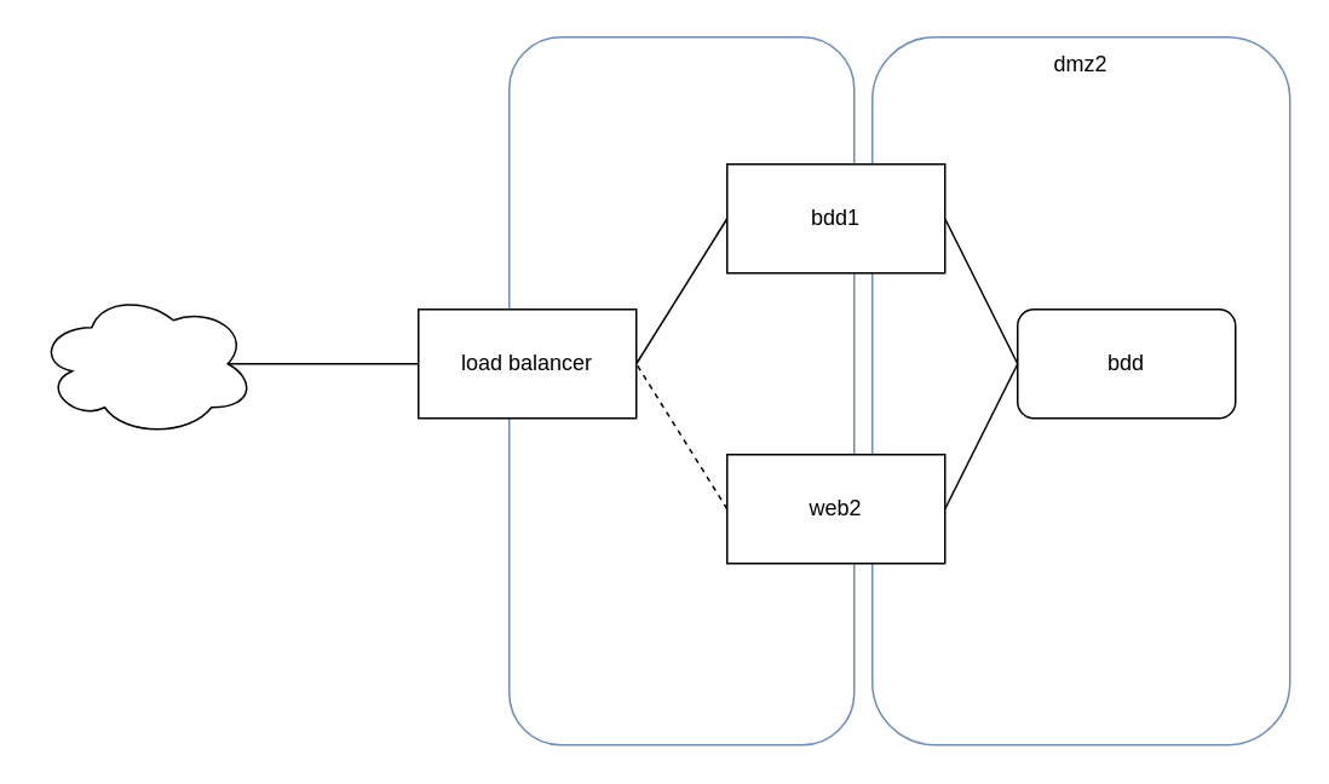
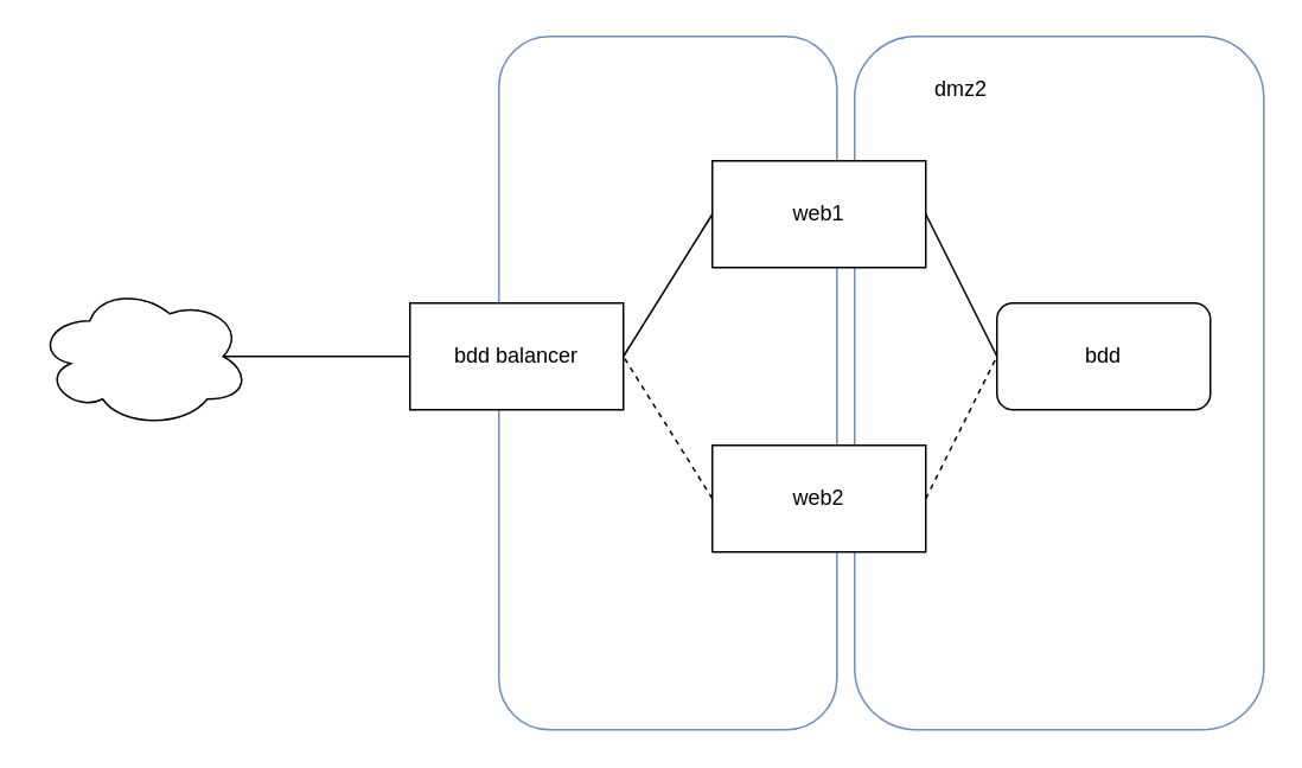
  <mxCell id="0" />
  <mxCell id="1" parent="0" />
  <mxCell id="2" value="" style="rounded=1;whiteSpace=wrap;html=1;fillColor=none;strokeColor=#6c8ebf;" vertex="1" parent="1"><mxGeometry x="480" y="20" width="230" height="390" as="geometry" /></mxCell>
  <mxCell id="3" value="" style="rounded=1;whiteSpace=wrap;html=1;fillColor=none;strokeColor=#6c8ebf;" vertex="1" parent="1"><mxGeometry x="280" y="20" width="190" height="390" as="geometry" /></mxCell>
  <mxCell id="4" value="" style="ellipse;shape=cloud;whiteSpace=wrap;html=1;" vertex="1" parent="1"><mxGeometry x="20" y="160" width="120" height="80" as="geometry" /></mxCell>
- <mxCell id="5" value="load balancer" style="rounded=0;whiteSpace=wrap;html=1;" vertex="1" parent="1"><mxGeometry x="230" y="170" width="120" height="60" as="geometry" /></mxCell>
- <mxCell id="6" value="bdd1" style="rounded=0;whiteSpace=wrap;html=1;" vertex="1" parent="1"><mxGeometry x="400" y="90" width="120" height="60" as="geometry" /></mxCell>
+ <mxCell id="5" value="bdd balancer" style="rounded=0;whiteSpace=wrap;html=1;" vertex="1" parent="1"><mxGeometry x="230" y="170" width="120" height="60" as="geometry" /></mxCell>
+ <mxCell id="6" value="web1" style="rounded=0;whiteSpace=wrap;html=1;" vertex="1" parent="1"><mxGeometry x="400" y="90" width="120" height="60" as="geometry" /></mxCell>
  <mxCell id="7" value="web2" style="rounded=0;whiteSpace=wrap;html=1;" vertex="1" parent="1"><mxGeometry x="400" y="250" width="120" height="60" as="geometry" /></mxCell>
  <mxCell id="8" value="bdd" style="whiteSpace=wrap;html=1;rounded=1;" vertex="1" parent="1"><mxGeometry x="560" y="170" width="120" height="60" as="geometry" /></mxCell>
  <mxCell id="9" value="" style="endArrow=none;html=1;rounded=0;exitX=0.875;exitY=0.5;exitDx=0;exitDy=0;exitPerimeter=0;entryX=0;entryY=0.5;entryDx=0;entryDy=0;" edge="1" parent="1" source="4" target="5"><mxGeometry width="50" height="50" relative="1" as="geometry"><mxPoint x="290" y="250" as="sourcePoint" /><mxPoint x="200" y="260" as="targetPoint" /></mxGeometry></mxCell>
  <mxCell id="10" value="" style="endArrow=none;html=1;rounded=0;entryX=0;entryY=0.5;entryDx=0;entryDy=0;exitX=1;exitY=0.5;exitDx=0;exitDy=0;" edge="1" parent="1" source="5" target="6"><mxGeometry width="50" height="50" relative="1" as="geometry"><mxPoint x="290" y="250" as="sourcePoint" /><mxPoint x="230" y="300" as="targetPoint" /></mxGeometry></mxCell>
  <mxCell id="11" value="" style="endArrow=none;html=1;rounded=0;exitX=0;exitY=0.5;exitDx=0;exitDy=0;entryX=1;entryY=0.5;entryDx=0;entryDy=0;dashed=1;" edge="1" parent="1" source="7" target="5"><mxGeometry width="50" height="50" relative="1" as="geometry"><mxPoint x="290" y="250" as="sourcePoint" /><mxPoint x="350" y="190" as="targetPoint" /></mxGeometry></mxCell>
- <mxCell id="12" value="" style="endArrow=none;html=1;rounded=0;entryX=0;entryY=0.5;entryDx=0;entryDy=0;exitX=1;exitY=0.5;exitDx=0;exitDy=0;" edge="1" parent="1" source="7" target="8"><mxGeometry width="50" height="50" relative="1" as="geometry"><mxPoint x="580" y="260" as="sourcePoint" /><mxPoint x="630" y="210" as="targetPoint" /></mxGeometry></mxCell>
+ <mxCell id="12" value="" style="endArrow=none;html=1;rounded=0;entryX=0;entryY=0.5;entryDx=0;entryDy=0;exitX=1;exitY=0.5;exitDx=0;exitDy=0;dashed=1;" edge="1" parent="1" source="7" target="8"><mxGeometry width="50" height="50" relative="1" as="geometry"><mxPoint x="580" y="260" as="sourcePoint" /><mxPoint x="630" y="210" as="targetPoint" /></mxGeometry></mxCell>
  <mxCell id="13" value="" style="endArrow=none;html=1;rounded=0;exitX=1;exitY=0.5;exitDx=0;exitDy=0;entryX=0;entryY=0.5;entryDx=0;entryDy=0;" edge="1" parent="1" source="6" target="8"><mxGeometry width="50" height="50" relative="1" as="geometry"><mxPoint x="580" y="260" as="sourcePoint" /><mxPoint x="630" y="210" as="targetPoint" /></mxGeometry></mxCell>
- <mxCell id="14" value="&lt;div&gt;dmz2&lt;/div&gt;" style="text;html=1;strokeColor=none;fillColor=none;align=center;verticalAlign=middle;whiteSpace=wrap;rounded=0;" vertex="1" parent="1"><mxGeometry x="565" y="20" width="60" height="30" as="geometry" /></mxCell>
+ <mxCell id="14" value="&lt;div&gt;dmz2&lt;/div&gt;" style="text;html=1;strokeColor=none;fillColor=none;align=center;verticalAlign=middle;whiteSpace=wrap;rounded=0;" vertex="1" parent="1"><mxGeometry x="510" y="35" width="60" height="30" as="geometry" /></mxCell>
